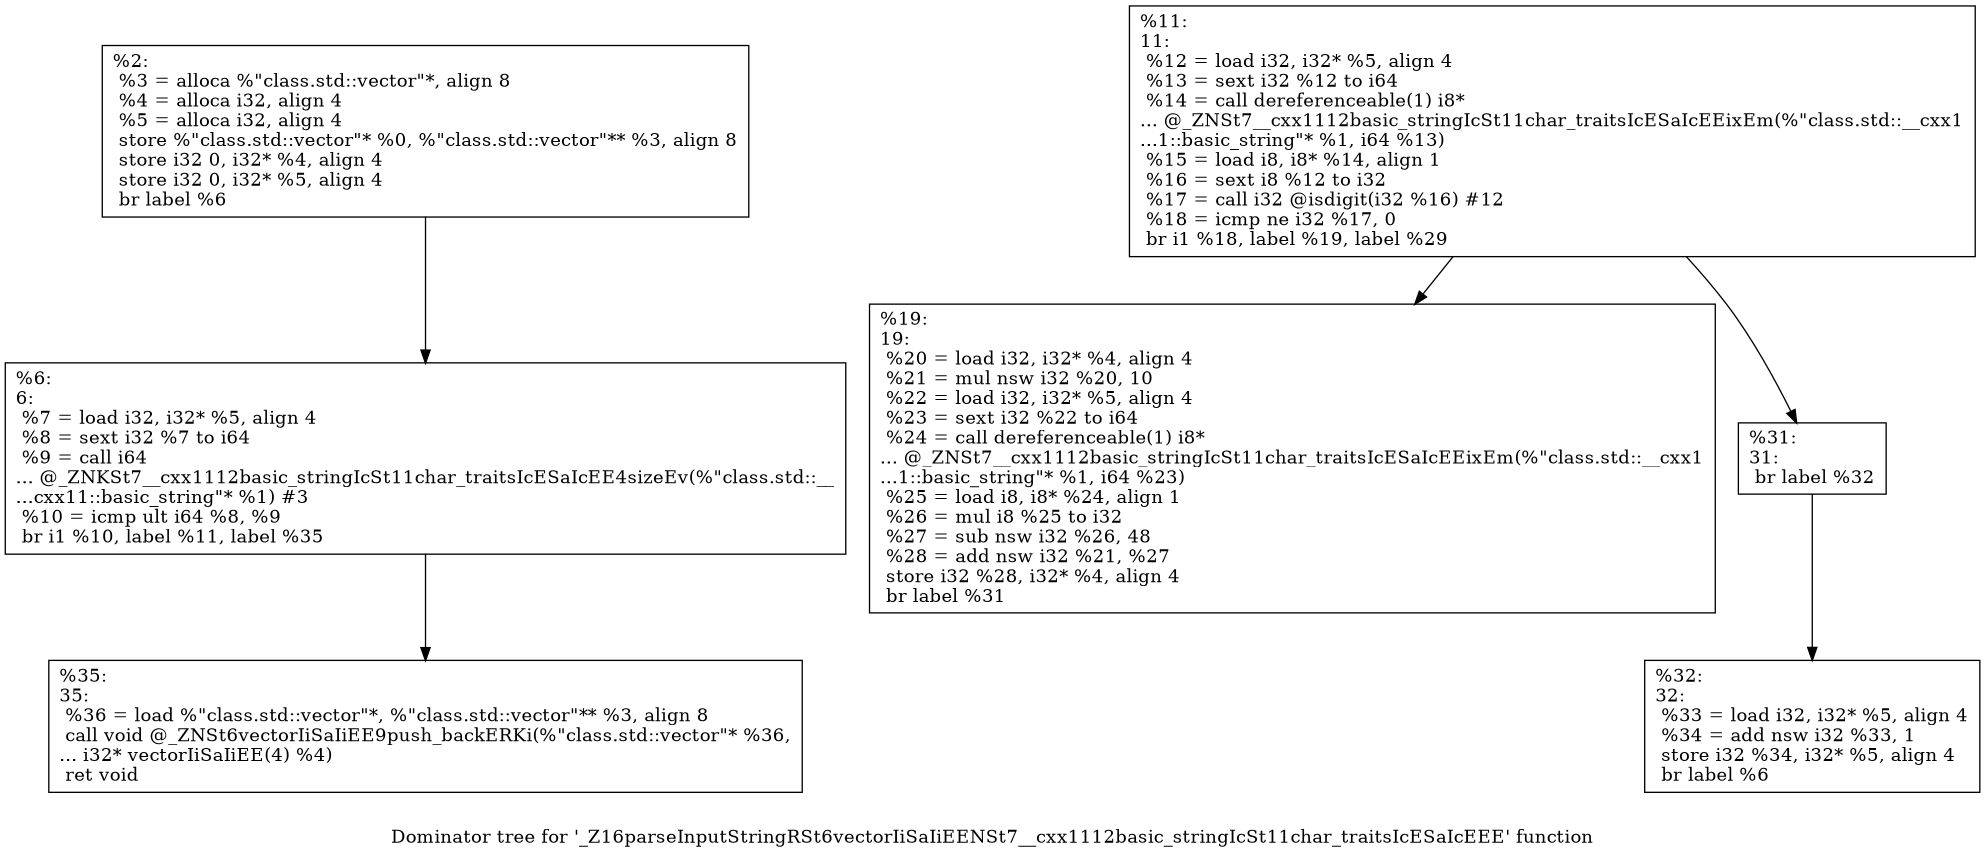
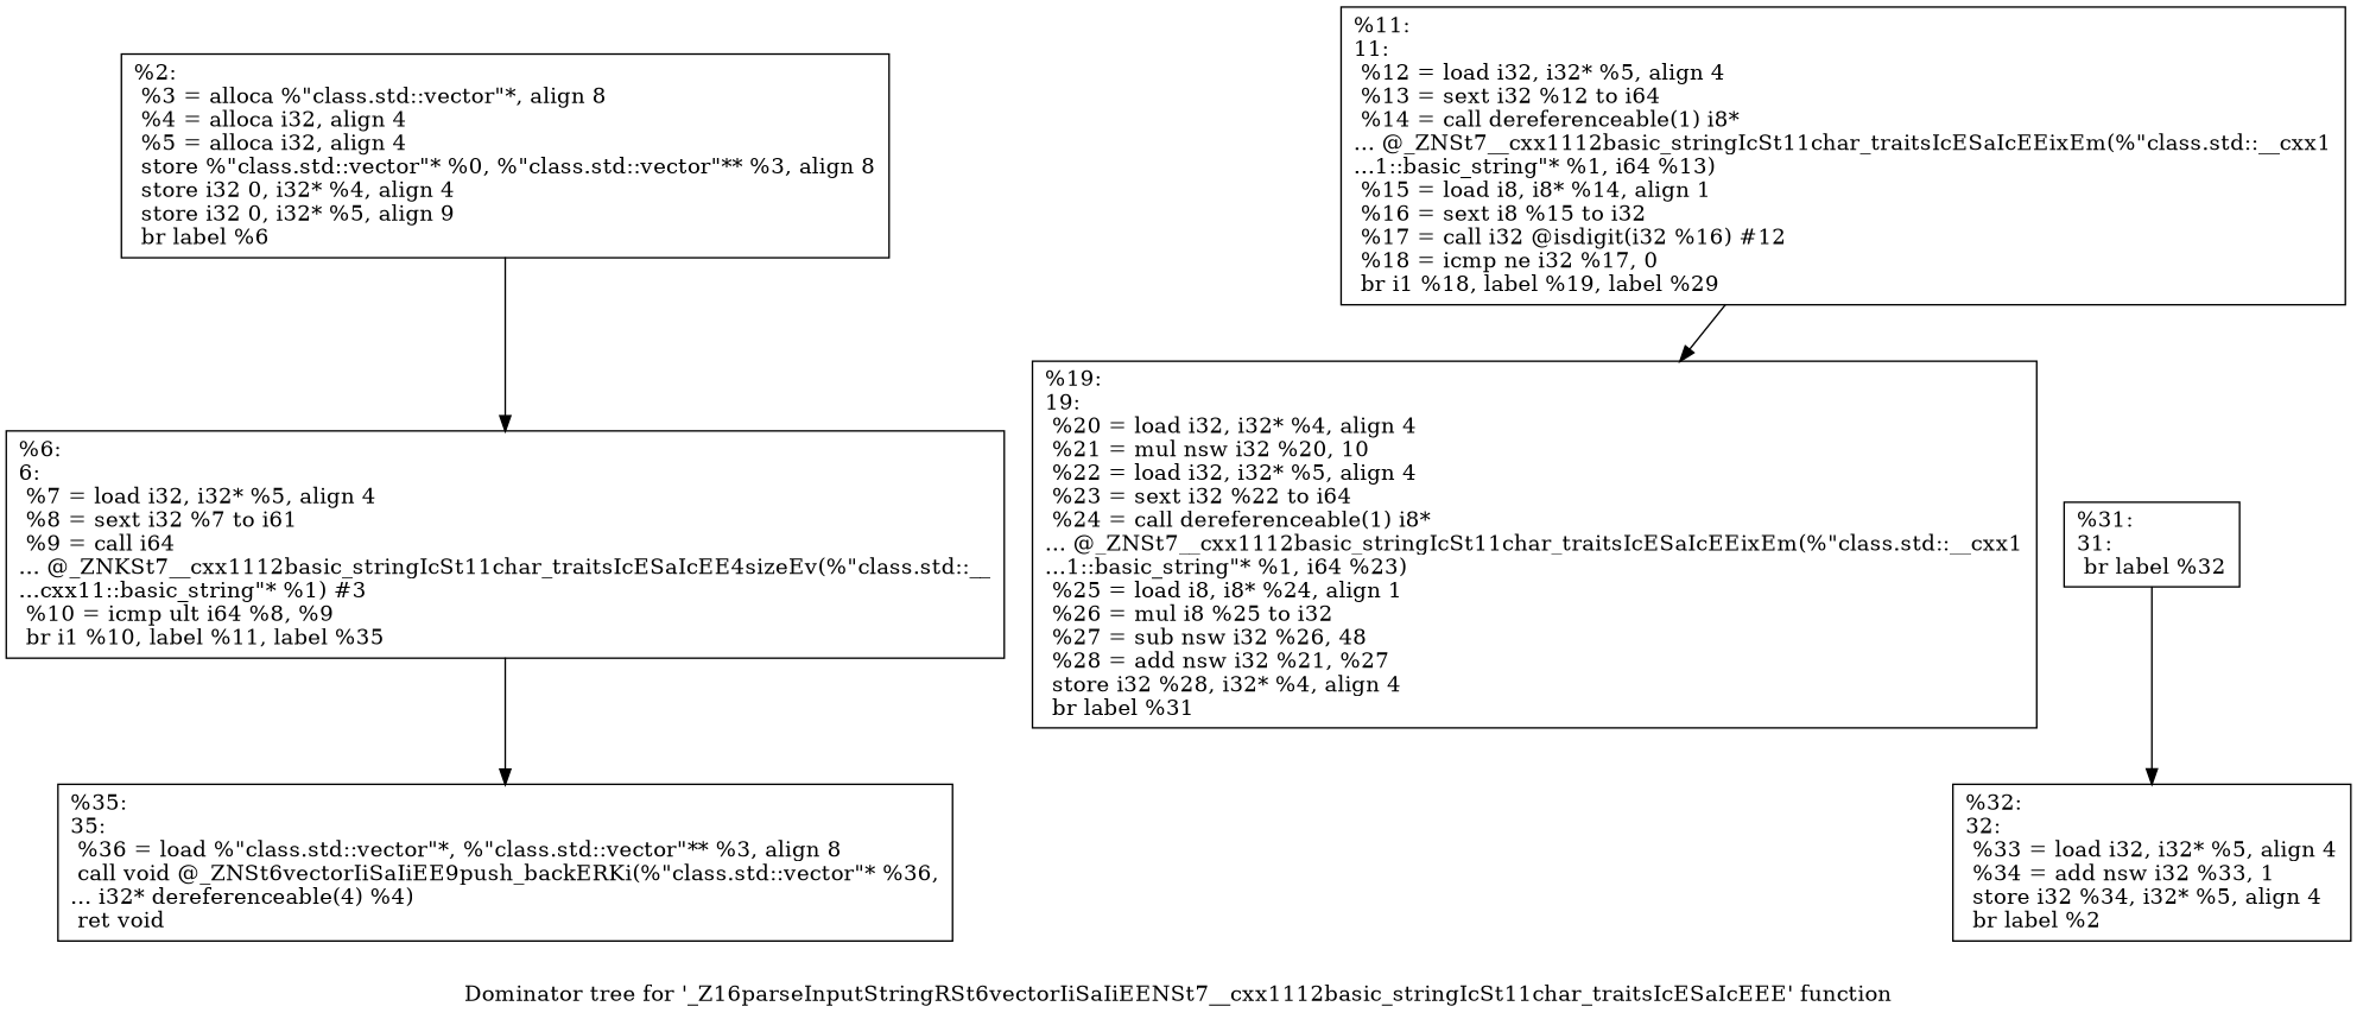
  digraph {
    label="Dominator tree for '_Z16parseInputStringRSt6vectorIiSaIiEENSt7__cxx1112basic_stringIcSt11char_traitsIcESaIcEEE' function"
    node [shape=record]
-   n1 [label="{%2:\l  %3 = alloca %\"class.std::vector\"*, align 8\l  %4 = alloca i32, align 4\l  %5 = alloca i32, align 4\l  store %\"class.std::vector\"* %0, %\"class.std::vector\"** %3, align 8\l  store i32 0, i32* %4, align 4\l  store i32 0, i32* %5, align 4\l  br label %6\l}"]
-   n2 [label="{%6:\l6:                                                \l  %7 = load i32, i32* %5, align 4\l  %8 = sext i32 %7 to i64\l  %9 = call i64\l... @_ZNKSt7__cxx1112basic_stringIcSt11char_traitsIcESaIcEE4sizeEv(%\"class.std::__\l...cxx11::basic_string\"* %1) #3\l  %10 = icmp ult i64 %8, %9\l  br i1 %10, label %11, label %35\l}"]
-   n3 [label="{%35:\l35:                                               \l  %36 = load %\"class.std::vector\"*, %\"class.std::vector\"** %3, align 8\l  call void @_ZNSt6vectorIiSaIiEE9push_backERKi(%\"class.std::vector\"* %36,\l... i32* vectorIiSaIiEE(4) %4)\l  ret void\l}"]
-   n4 [label="{%11:\l11:                                               \l  %12 = load i32, i32* %5, align 4\l  %13 = sext i32 %12 to i64\l  %14 = call dereferenceable(1) i8*\l... @_ZNSt7__cxx1112basic_stringIcSt11char_traitsIcESaIcEEixEm(%\"class.std::__cxx1\l...1::basic_string\"* %1, i64 %13)\l  %15 = load i8, i8* %14, align 1\l  %16 = sext i8 %12 to i32\l  %17 = call i32 @isdigit(i32 %16) #12\l  %18 = icmp ne i32 %17, 0\l  br i1 %18, label %19, label %29\l}"]
+   n1 [label="{%2:\l  %3 = alloca %\"class.std::vector\"*, align 8\l  %4 = alloca i32, align 4\l  %5 = alloca i32, align 4\l  store %\"class.std::vector\"* %0, %\"class.std::vector\"** %3, align 8\l  store i32 0, i32* %4, align 4\l  store i32 0, i32* %5, align 9\l  br label %6\l}"]
+   n2 [label="{%6:\l6:                                                \l  %7 = load i32, i32* %5, align 4\l  %8 = sext i32 %7 to i61\l  %9 = call i64\l... @_ZNKSt7__cxx1112basic_stringIcSt11char_traitsIcESaIcEE4sizeEv(%\"class.std::__\l...cxx11::basic_string\"* %1) #3\l  %10 = icmp ult i64 %8, %9\l  br i1 %10, label %11, label %35\l}"]
+   n3 [label="{%35:\l35:                                               \l  %36 = load %\"class.std::vector\"*, %\"class.std::vector\"** %3, align 8\l  call void @_ZNSt6vectorIiSaIiEE9push_backERKi(%\"class.std::vector\"* %36,\l... i32* dereferenceable(4) %4)\l  ret void\l}"]
+   n4 [label="{%11:\l11:                                               \l  %12 = load i32, i32* %5, align 4\l  %13 = sext i32 %12 to i64\l  %14 = call dereferenceable(1) i8*\l... @_ZNSt7__cxx1112basic_stringIcSt11char_traitsIcESaIcEEixEm(%\"class.std::__cxx1\l...1::basic_string\"* %1, i64 %13)\l  %15 = load i8, i8* %14, align 1\l  %16 = sext i8 %15 to i32\l  %17 = call i32 @isdigit(i32 %16) #12\l  %18 = icmp ne i32 %17, 0\l  br i1 %18, label %19, label %29\l}"]
    n5 [label="{%19:\l19:                                               \l  %20 = load i32, i32* %4, align 4\l  %21 = mul nsw i32 %20, 10\l  %22 = load i32, i32* %5, align 4\l  %23 = sext i32 %22 to i64\l  %24 = call dereferenceable(1) i8*\l... @_ZNSt7__cxx1112basic_stringIcSt11char_traitsIcESaIcEEixEm(%\"class.std::__cxx1\l...1::basic_string\"* %1, i64 %23)\l  %25 = load i8, i8* %24, align 1\l  %26 = mul i8 %25 to i32\l  %27 = sub nsw i32 %26, 48\l  %28 = add nsw i32 %21, %27\l  store i32 %28, i32* %4, align 4\l  br label %31\l}"]
    n6 [label="{%31:\l31:                                               \l  br label %32\l}"]
-   n7 [label="{%32:\l32:                                               \l  %33 = load i32, i32* %5, align 4\l  %34 = add nsw i32 %33, 1\l  store i32 %34, i32* %5, align 4\l  br label %6\l}"]
+   n7 [label="{%32:\l32:                                               \l  %33 = load i32, i32* %5, align 4\l  %34 = add nsw i32 %33, 1\l  store i32 %34, i32* %5, align 4\l  br label %2\l}"]
    n1 -> n2
    n2 -> n3
    n4 -> n5
-   n4 -> n6
    n6 -> n7
  }
